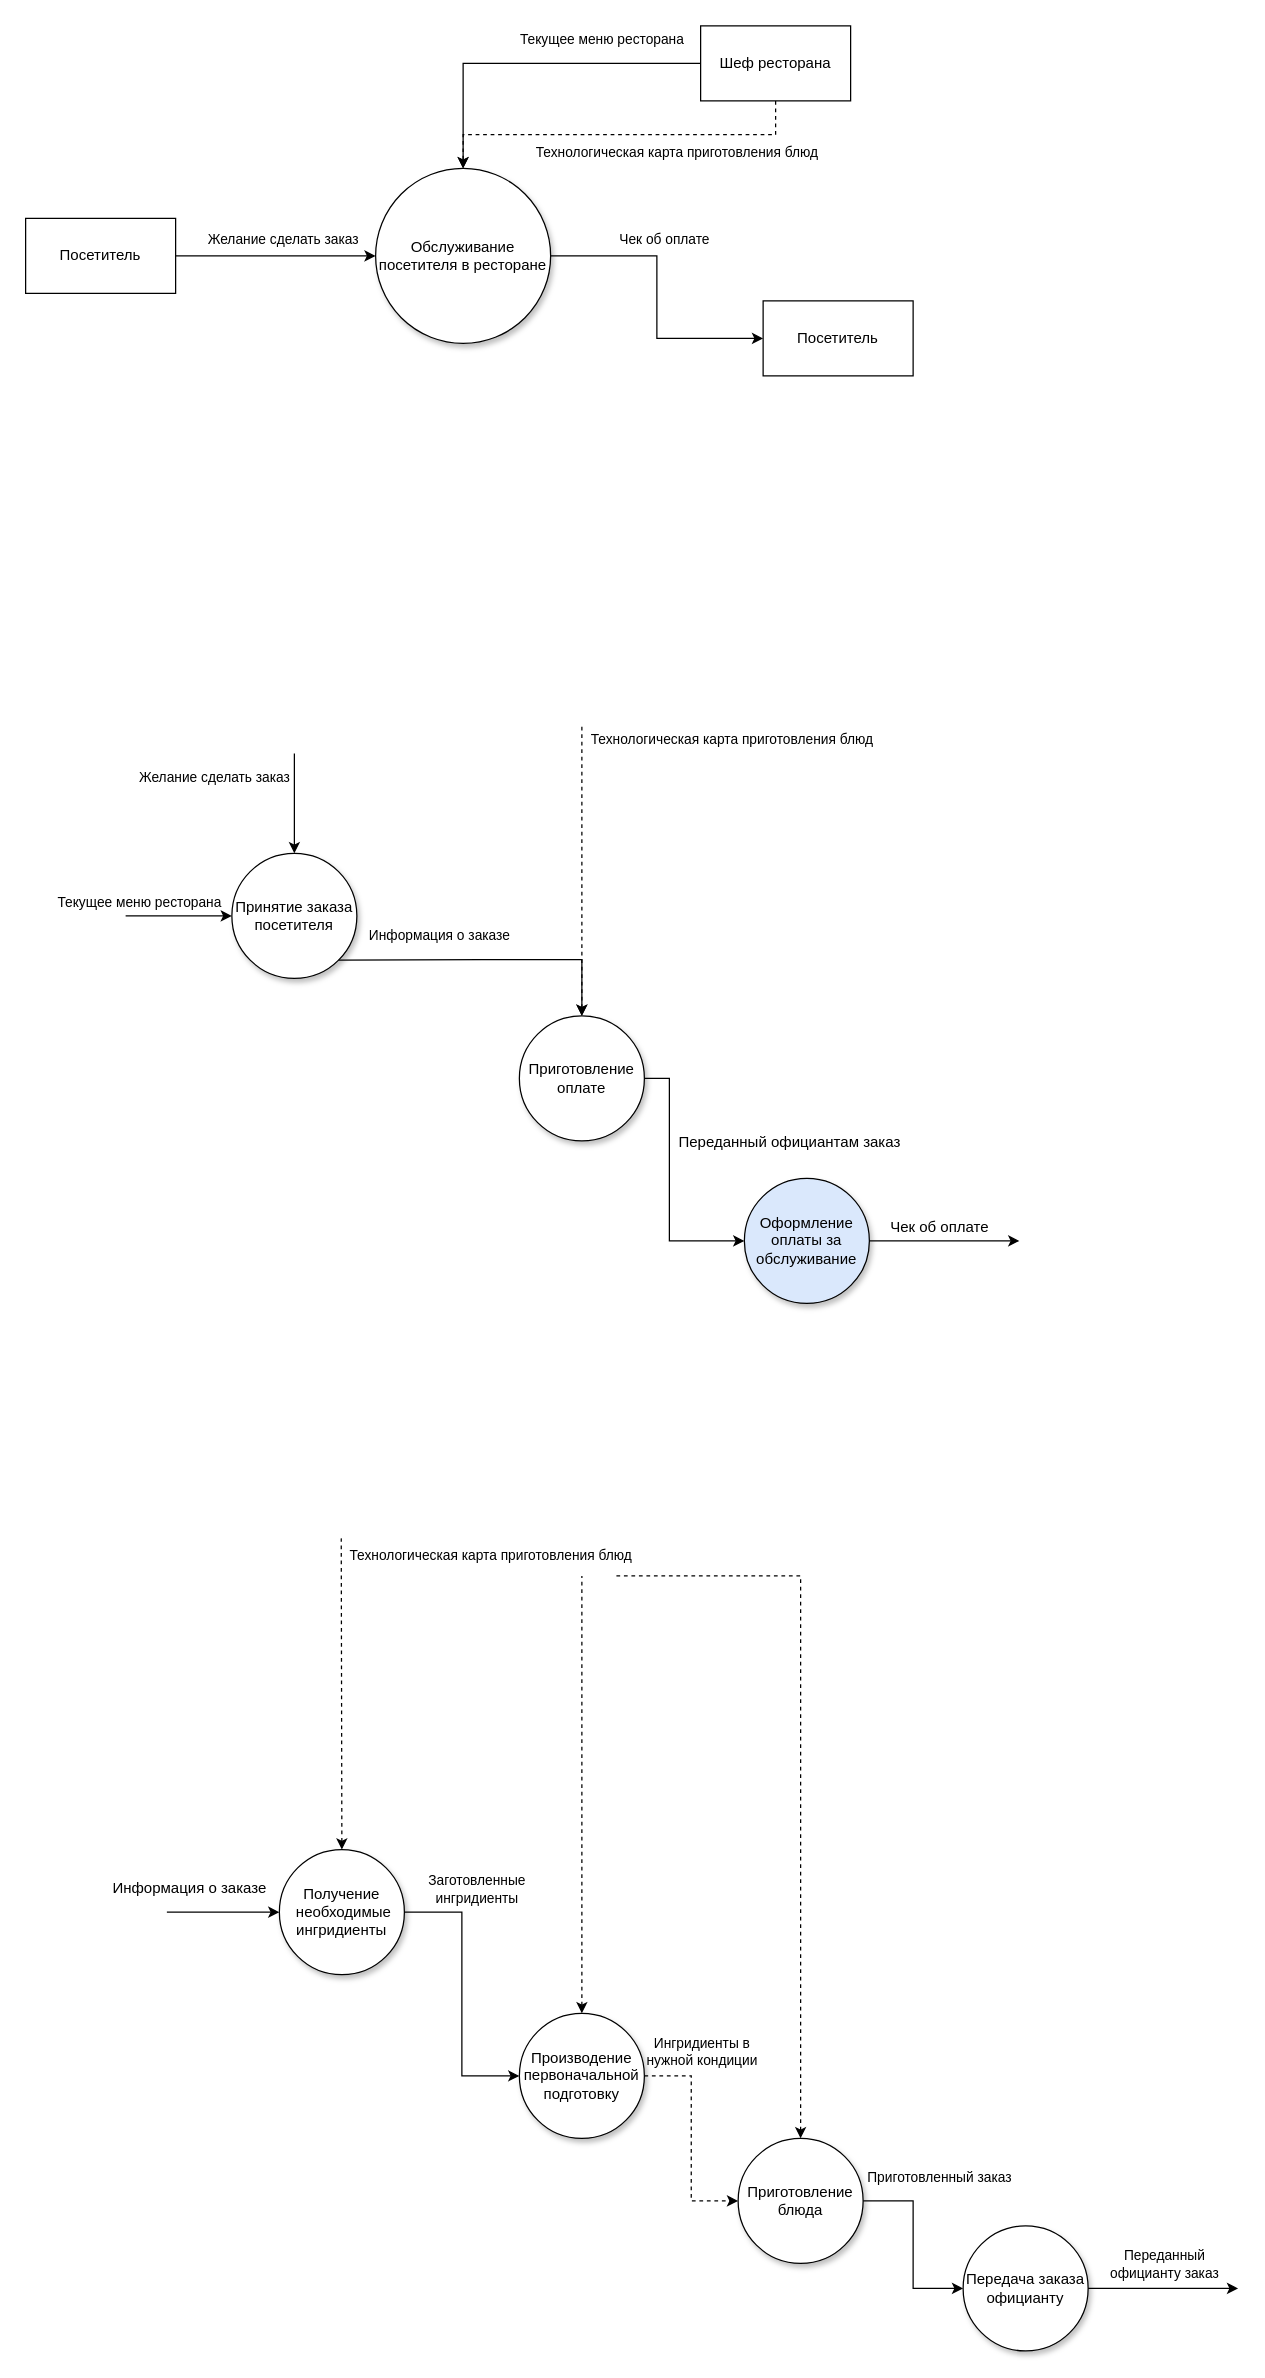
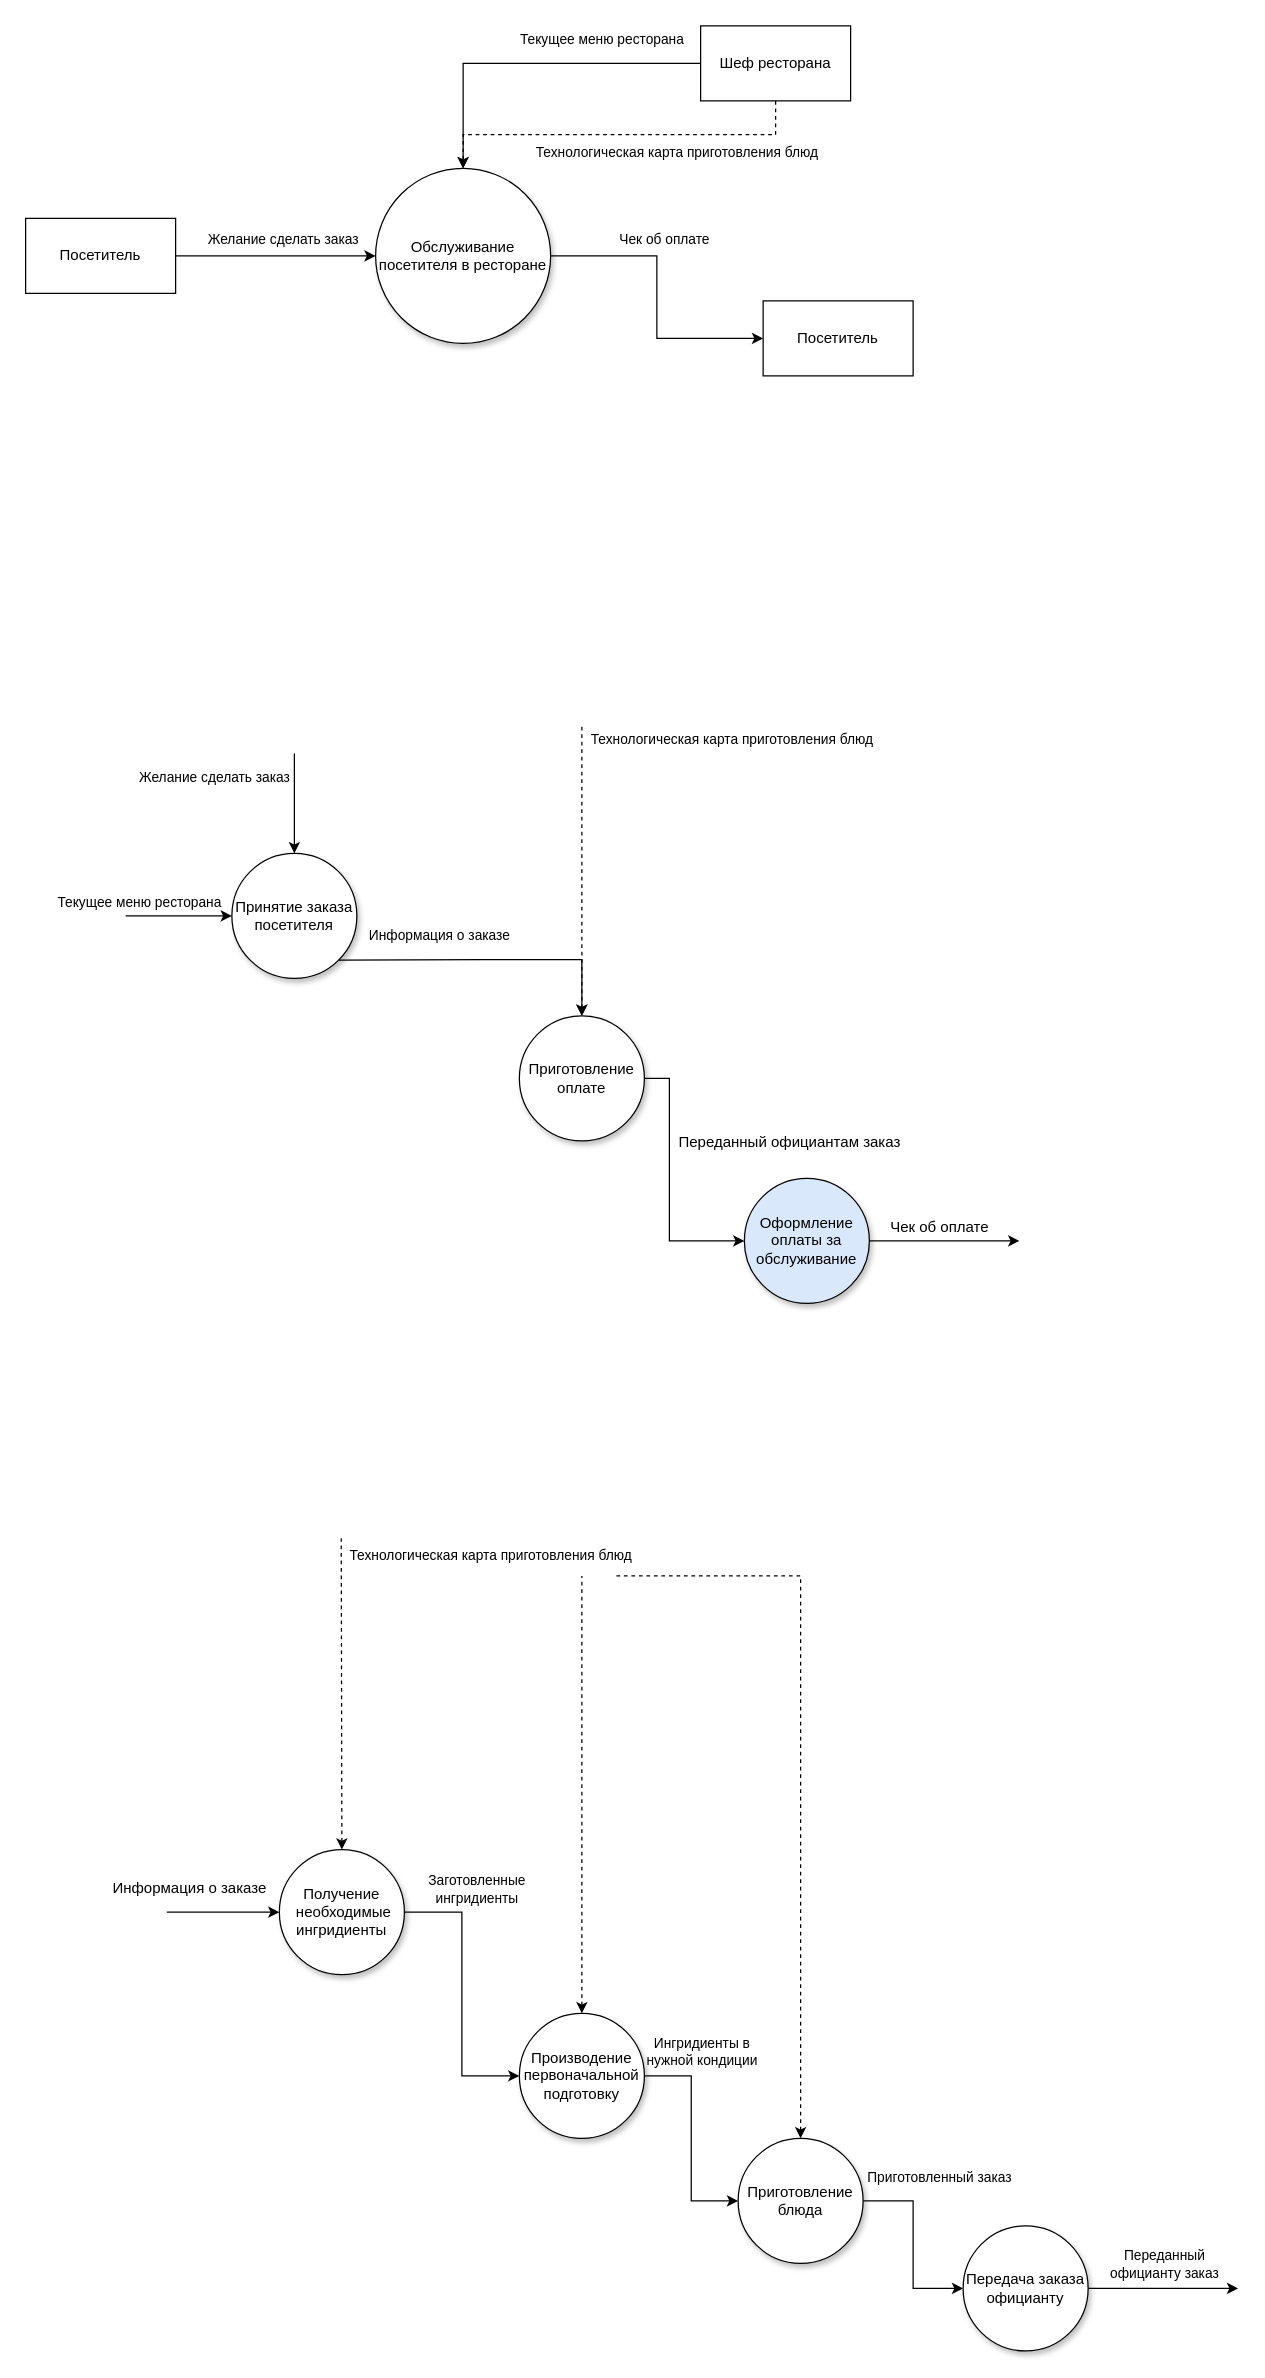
  <mxCell id="0" />
  <mxCell id="1" parent="0" />
  <mxCell id="2" style="edgeStyle=orthogonalEdgeStyle;rounded=0;orthogonalLoop=1;jettySize=auto;html=1;exitX=1;exitY=0.5;exitDx=0;exitDy=0;" edge="1" parent="1" source="4" target="13"><mxGeometry relative="1" as="geometry" /></mxCell>
  <mxCell id="3" value="Чек об оплате" style="edgeLabel;html=1;align=center;verticalAlign=middle;resizable=0;points=[];" vertex="1" connectable="0" parent="2"><mxGeometry x="-0.17" y="-3" relative="1" as="geometry"><mxPoint x="8" y="-27" as="offset" /></mxGeometry></mxCell>
  <mxCell id="4" value="Обслуживание посетителя в ресторане" style="ellipse;whiteSpace=wrap;html=1;aspect=fixed;shadow=1;fillColor=default;strokeColor=#000000;" vertex="1" parent="1"><mxGeometry x="300" y="134" width="140" height="140" as="geometry" /></mxCell>
  <mxCell id="5" style="edgeStyle=orthogonalEdgeStyle;rounded=0;orthogonalLoop=1;jettySize=auto;html=1;exitX=1;exitY=0.5;exitDx=0;exitDy=0;" edge="1" parent="1" source="7" target="4"><mxGeometry relative="1" as="geometry" /></mxCell>
  <mxCell id="6" value="Желание сделать заказ&lt;br&gt;" style="edgeLabel;html=1;align=center;verticalAlign=middle;resizable=0;points=[];" vertex="1" connectable="0" parent="5"><mxGeometry x="0.179" y="3" relative="1" as="geometry"><mxPoint x="-9" y="-11" as="offset" /></mxGeometry></mxCell>
  <mxCell id="7" value="Посетитель" style="rounded=0;whiteSpace=wrap;html=1;" vertex="1" parent="1"><mxGeometry x="20" y="174" width="120" height="60" as="geometry" /></mxCell>
  <mxCell id="8" style="edgeStyle=orthogonalEdgeStyle;rounded=0;orthogonalLoop=1;jettySize=auto;html=1;exitX=0;exitY=0.5;exitDx=0;exitDy=0;" edge="1" parent="1" source="12" target="4"><mxGeometry relative="1" as="geometry" /></mxCell>
  <mxCell id="9" value="Текущее меню ресторана&lt;br&gt;" style="edgeLabel;html=1;align=center;verticalAlign=middle;resizable=0;points=[];" vertex="1" connectable="0" parent="8"><mxGeometry x="-0.496" y="-1" relative="1" as="geometry"><mxPoint x="-11" y="-19" as="offset" /></mxGeometry></mxCell>
  <mxCell id="10" style="edgeStyle=orthogonalEdgeStyle;rounded=0;orthogonalLoop=1;jettySize=auto;html=1;exitX=0.5;exitY=1;exitDx=0;exitDy=0;entryX=0.5;entryY=0;entryDx=0;entryDy=0;dashed=1;" edge="1" parent="1" source="12" target="4"><mxGeometry relative="1" as="geometry" /></mxCell>
  <mxCell id="11" value="Технологическая карта приготовления блюд&lt;br&gt;" style="edgeLabel;html=1;align=center;verticalAlign=middle;resizable=0;points=[];" vertex="1" connectable="0" parent="10"><mxGeometry x="-0.388" y="-3" relative="1" as="geometry"><mxPoint x="-14" y="16" as="offset" /></mxGeometry></mxCell>
  <mxCell id="12" value="Шеф ресторана&lt;br&gt;" style="rounded=0;whiteSpace=wrap;html=1;" vertex="1" parent="1"><mxGeometry x="560" y="20" width="120" height="60" as="geometry" /></mxCell>
  <mxCell id="13" value="Посетитель" style="rounded=0;whiteSpace=wrap;html=1;" vertex="1" parent="1"><mxGeometry x="610" y="240" width="120" height="60" as="geometry" /></mxCell>
  <mxCell id="14" value="Принятие заказа посетителя" style="ellipse;whiteSpace=wrap;html=1;aspect=fixed;shadow=1;strokeColor=#000000;fillColor=#FFFFFF;" vertex="1" parent="1"><mxGeometry x="185" y="682" width="100" height="100" as="geometry" /></mxCell>
  <mxCell id="15" value="" style="endArrow=classic;html=1;rounded=0;shadow=0;entryX=0.5;entryY=0;entryDx=0;entryDy=0;" edge="1" parent="1" target="14"><mxGeometry width="50" height="50" relative="1" as="geometry"><mxPoint x="235" y="602" as="sourcePoint" /><mxPoint x="485" y="742" as="targetPoint" /></mxGeometry></mxCell>
  <mxCell id="16" value="Желание сделать заказ" style="edgeLabel;html=1;align=center;verticalAlign=middle;resizable=0;points=[];" vertex="1" connectable="0" parent="15"><mxGeometry x="-0.517" y="1" relative="1" as="geometry"><mxPoint x="-66" y="-1" as="offset" /></mxGeometry></mxCell>
  <mxCell id="17" value="Приготовление оплате" style="ellipse;whiteSpace=wrap;html=1;aspect=fixed;shadow=1;fillColor=#FFFFFF;strokeColor=#000000;" vertex="1" parent="1"><mxGeometry x="415" y="812" width="100" height="100" as="geometry" /></mxCell>
  <mxCell id="18" value="Оформление оплаты за обслуживание" style="ellipse;whiteSpace=wrap;html=1;aspect=fixed;shadow=1;fillColor=#dae8fc;strokeColor=#000000;" vertex="1" parent="1"><mxGeometry x="595" y="942" width="100" height="100" as="geometry" /></mxCell>
  <mxCell id="19" value="" style="endArrow=classic;html=1;rounded=0;shadow=0;exitX=1;exitY=1;exitDx=0;exitDy=0;entryX=0.5;entryY=0;entryDx=0;entryDy=0;" edge="1" parent="1" source="14" target="17"><mxGeometry width="50" height="50" relative="1" as="geometry"><mxPoint x="215" y="1162" as="sourcePoint" /><mxPoint x="265" y="1112" as="targetPoint" /><Array as="points"><mxPoint x="385" y="767" /><mxPoint x="465" y="767" /></Array></mxGeometry></mxCell>
  <mxCell id="20" value="Информация о заказе&lt;br&gt;" style="edgeLabel;html=1;align=center;verticalAlign=middle;resizable=0;points=[];" vertex="1" connectable="0" parent="19"><mxGeometry x="-0.475" y="1" relative="1" as="geometry"><mxPoint x="17" y="-19" as="offset" /></mxGeometry></mxCell>
  <mxCell id="21" value="" style="endArrow=classic;html=1;rounded=0;shadow=0;exitX=1;exitY=0.5;exitDx=0;exitDy=0;entryX=0;entryY=0.5;entryDx=0;entryDy=0;" edge="1" parent="1" source="17" target="18"><mxGeometry width="50" height="50" relative="1" as="geometry"><mxPoint x="495" y="1062" as="sourcePoint" /><mxPoint x="545" y="1012" as="targetPoint" /><Array as="points"><mxPoint x="535" y="862" /><mxPoint x="535" y="992" /></Array></mxGeometry></mxCell>
  <mxCell id="22" value="Переданный официантам заказ&lt;br&gt;" style="edgeLabel;html=1;align=center;verticalAlign=middle;resizable=0;points=[];fontSize=12;fontFamily=Helvetica;fontColor=default;" vertex="1" connectable="0" parent="21"><mxGeometry x="-0.358" y="4" relative="1" as="geometry"><mxPoint x="91" y="3" as="offset" /></mxGeometry></mxCell>
  <mxCell id="23" value="" style="endArrow=classic;html=1;rounded=0;shadow=0;entryX=0;entryY=0.5;entryDx=0;entryDy=0;" edge="1" parent="1" target="14"><mxGeometry width="50" height="50" relative="1" as="geometry"><mxPoint x="100" y="732" as="sourcePoint" /><mxPoint x="405" y="982" as="targetPoint" /></mxGeometry></mxCell>
  <mxCell id="24" value="Текущее меню ресторана" style="edgeLabel;html=1;align=center;verticalAlign=middle;resizable=0;points=[];" vertex="1" connectable="0" parent="23"><mxGeometry x="0.193" y="-4" relative="1" as="geometry"><mxPoint x="-41" y="-16" as="offset" /></mxGeometry></mxCell>
  <mxCell id="25" value="" style="endArrow=classic;html=1;rounded=0;shadow=0;fontFamily=Helvetica;fontSize=12;fontColor=default;strokeWidth=1;exitX=1;exitY=0.5;exitDx=0;exitDy=0;" edge="1" parent="1" source="18"><mxGeometry width="50" height="50" relative="1" as="geometry"><mxPoint x="595" y="1192" as="sourcePoint" /><mxPoint x="815" y="992" as="targetPoint" /></mxGeometry></mxCell>
  <mxCell id="26" value="Чек об оплате&lt;br&gt;" style="edgeLabel;html=1;align=center;verticalAlign=middle;resizable=0;points=[];fontSize=12;fontFamily=Helvetica;fontColor=default;" vertex="1" connectable="0" parent="25"><mxGeometry x="-0.593" y="-1" relative="1" as="geometry"><mxPoint x="31" y="-13" as="offset" /></mxGeometry></mxCell>
  <mxCell id="27" value="" style="endArrow=none;dashed=1;html=1;rounded=0;exitX=0.5;exitY=0;exitDx=0;exitDy=0;endFill=0;startArrow=classic;startFill=1;" edge="1" parent="1" source="17"><mxGeometry width="50" height="50" relative="1" as="geometry"><mxPoint x="470" y="640" as="sourcePoint" /><mxPoint x="465" y="580" as="targetPoint" /></mxGeometry></mxCell>
  <mxCell id="28" value="Технологическая карта приготовления блюд&lt;br&gt;" style="edgeLabel;html=1;align=center;verticalAlign=middle;resizable=0;points=[];" vertex="1" connectable="0" parent="27"><mxGeometry x="0.595" y="1" relative="1" as="geometry"><mxPoint x="120" y="-37" as="offset" /></mxGeometry></mxCell>
  <mxCell id="29" style="edgeStyle=orthogonalEdgeStyle;rounded=0;orthogonalLoop=1;jettySize=auto;html=1;exitX=1;exitY=0.5;exitDx=0;exitDy=0;entryX=0;entryY=0.5;entryDx=0;entryDy=0;" edge="1" parent="1" source="31" target="38"><mxGeometry relative="1" as="geometry" /></mxCell>
  <mxCell id="30" value="Заготовленные &lt;br&gt;ингридиенты" style="edgeLabel;html=1;align=center;verticalAlign=middle;resizable=0;points=[];" vertex="1" connectable="0" parent="29"><mxGeometry x="-0.381" y="-3" relative="1" as="geometry"><mxPoint x="14" y="-42" as="offset" /></mxGeometry></mxCell>
  <mxCell id="31" value="Получение&lt;br&gt;&amp;nbsp;необходимые ингридиенты" style="ellipse;whiteSpace=wrap;html=1;aspect=fixed;shadow=1;strokeColor=#000000;fillColor=#FFFFFF;" vertex="1" parent="1"><mxGeometry x="223" y="1479" width="100" height="100" as="geometry" /></mxCell>
  <mxCell id="32" value="" style="endArrow=classic;html=1;rounded=0;shadow=0;fontFamily=Helvetica;fontSize=12;fontColor=default;strokeWidth=1;entryX=0;entryY=0.5;entryDx=0;entryDy=0;" edge="1" parent="1" target="31"><mxGeometry width="50" height="50" relative="1" as="geometry"><mxPoint x="133" y="1529" as="sourcePoint" /><mxPoint x="163" y="1649" as="targetPoint" /></mxGeometry></mxCell>
  <mxCell id="33" value="Информация о заказе" style="edgeLabel;html=1;align=center;verticalAlign=middle;resizable=0;points=[];fontSize=12;fontFamily=Helvetica;fontColor=default;" vertex="1" connectable="0" parent="32"><mxGeometry x="0.615" y="2" relative="1" as="geometry"><mxPoint x="-56" y="-18" as="offset" /></mxGeometry></mxCell>
  <mxCell id="34" value="" style="endArrow=none;dashed=1;html=1;rounded=0;exitX=0.5;exitY=0;exitDx=0;exitDy=0;endFill=0;startArrow=classic;startFill=1;" edge="1" parent="1" source="31"><mxGeometry width="50" height="50" relative="1" as="geometry"><mxPoint x="272.5" y="1462" as="sourcePoint" /><mxPoint x="272.5" y="1230" as="targetPoint" /></mxGeometry></mxCell>
  <mxCell id="35" value="Технологическая карта приготовления блюд&lt;br&gt;" style="edgeLabel;html=1;align=center;verticalAlign=middle;resizable=0;points=[];" vertex="1" connectable="0" parent="34"><mxGeometry x="0.595" y="1" relative="1" as="geometry"><mxPoint x="120" y="-37" as="offset" /></mxGeometry></mxCell>
- <mxCell id="36" style="edgeStyle=orthogonalEdgeStyle;rounded=0;orthogonalLoop=1;jettySize=auto;html=1;exitX=1;exitY=0.5;exitDx=0;exitDy=0;entryX=0;entryY=0.5;entryDx=0;entryDy=0;dashed=1;" edge="1" parent="1" source="38" target="41"><mxGeometry relative="1" as="geometry" /></mxCell>
+ <mxCell id="36" style="edgeStyle=orthogonalEdgeStyle;rounded=0;orthogonalLoop=1;jettySize=auto;html=1;exitX=1;exitY=0.5;exitDx=0;exitDy=0;entryX=0;entryY=0.5;entryDx=0;entryDy=0;" edge="1" parent="1" source="38" target="41"><mxGeometry relative="1" as="geometry" /></mxCell>
  <mxCell id="37" value="Ингридиенты в &lt;br&gt;нужной кондиции" style="edgeLabel;html=1;align=center;verticalAlign=middle;resizable=0;points=[];" vertex="1" connectable="0" parent="36"><mxGeometry x="-0.503" y="-2" relative="1" as="geometry"><mxPoint x="10" y="-25" as="offset" /></mxGeometry></mxCell>
  <mxCell id="38" value="Производение первоначальной подготовку" style="ellipse;whiteSpace=wrap;html=1;aspect=fixed;shadow=1;strokeColor=#000000;fillColor=#FFFFFF;" vertex="1" parent="1"><mxGeometry x="415" y="1610" width="100" height="100" as="geometry" /></mxCell>
  <mxCell id="39" style="edgeStyle=orthogonalEdgeStyle;rounded=0;orthogonalLoop=1;jettySize=auto;html=1;exitX=1;exitY=0.5;exitDx=0;exitDy=0;" edge="1" parent="1" source="41" target="42"><mxGeometry relative="1" as="geometry" /></mxCell>
  <mxCell id="40" value="Приготовленный заказ" style="edgeLabel;html=1;align=center;verticalAlign=middle;resizable=0;points=[];" vertex="1" connectable="0" parent="39"><mxGeometry x="-0.2" relative="1" as="geometry"><mxPoint x="20" y="-40" as="offset" /></mxGeometry></mxCell>
  <mxCell id="41" value="Приготовление блюда" style="ellipse;whiteSpace=wrap;html=1;aspect=fixed;shadow=1;strokeColor=#000000;fillColor=#FFFFFF;" vertex="1" parent="1"><mxGeometry x="590" y="1710" width="100" height="100" as="geometry" /></mxCell>
  <mxCell id="42" value="Передача заказа официанту" style="ellipse;whiteSpace=wrap;html=1;aspect=fixed;shadow=1;strokeColor=#000000;fillColor=#FFFFFF;" vertex="1" parent="1"><mxGeometry x="770" y="1780" width="100" height="100" as="geometry" /></mxCell>
  <mxCell id="43" value="" style="endArrow=none;dashed=1;html=1;rounded=0;exitX=0.5;exitY=0;exitDx=0;exitDy=0;endFill=0;startArrow=classic;startFill=1;" edge="1" parent="1" source="38"><mxGeometry width="50" height="50" relative="1" as="geometry"><mxPoint x="283" y="1489" as="sourcePoint" /><mxPoint x="465" y="1260" as="targetPoint" /></mxGeometry></mxCell>
  <mxCell id="44" value="" style="endArrow=none;dashed=1;html=1;rounded=0;exitX=0.5;exitY=0;exitDx=0;exitDy=0;endFill=0;startArrow=classic;startFill=1;" edge="1" parent="1" source="41"><mxGeometry width="50" height="50" relative="1" as="geometry"><mxPoint x="635" y="1704" as="sourcePoint" /><mxPoint x="490" y="1260" as="targetPoint" /><Array as="points"><mxPoint x="640" y="1260" /></Array></mxGeometry></mxCell>
  <mxCell id="45" value="" style="endArrow=classic;html=1;rounded=0;exitX=1;exitY=0.5;exitDx=0;exitDy=0;" edge="1" parent="1" source="42"><mxGeometry width="50" height="50" relative="1" as="geometry"><mxPoint x="1020" y="1840" as="sourcePoint" /><mxPoint x="990" y="1830" as="targetPoint" /></mxGeometry></mxCell>
  <mxCell id="46" value="Переданный &lt;br&gt;официанту заказ" style="edgeLabel;html=1;align=center;verticalAlign=middle;resizable=0;points=[];" vertex="1" connectable="0" parent="45"><mxGeometry x="-0.417" y="-2" relative="1" as="geometry"><mxPoint x="25" y="-22" as="offset" /></mxGeometry></mxCell>
